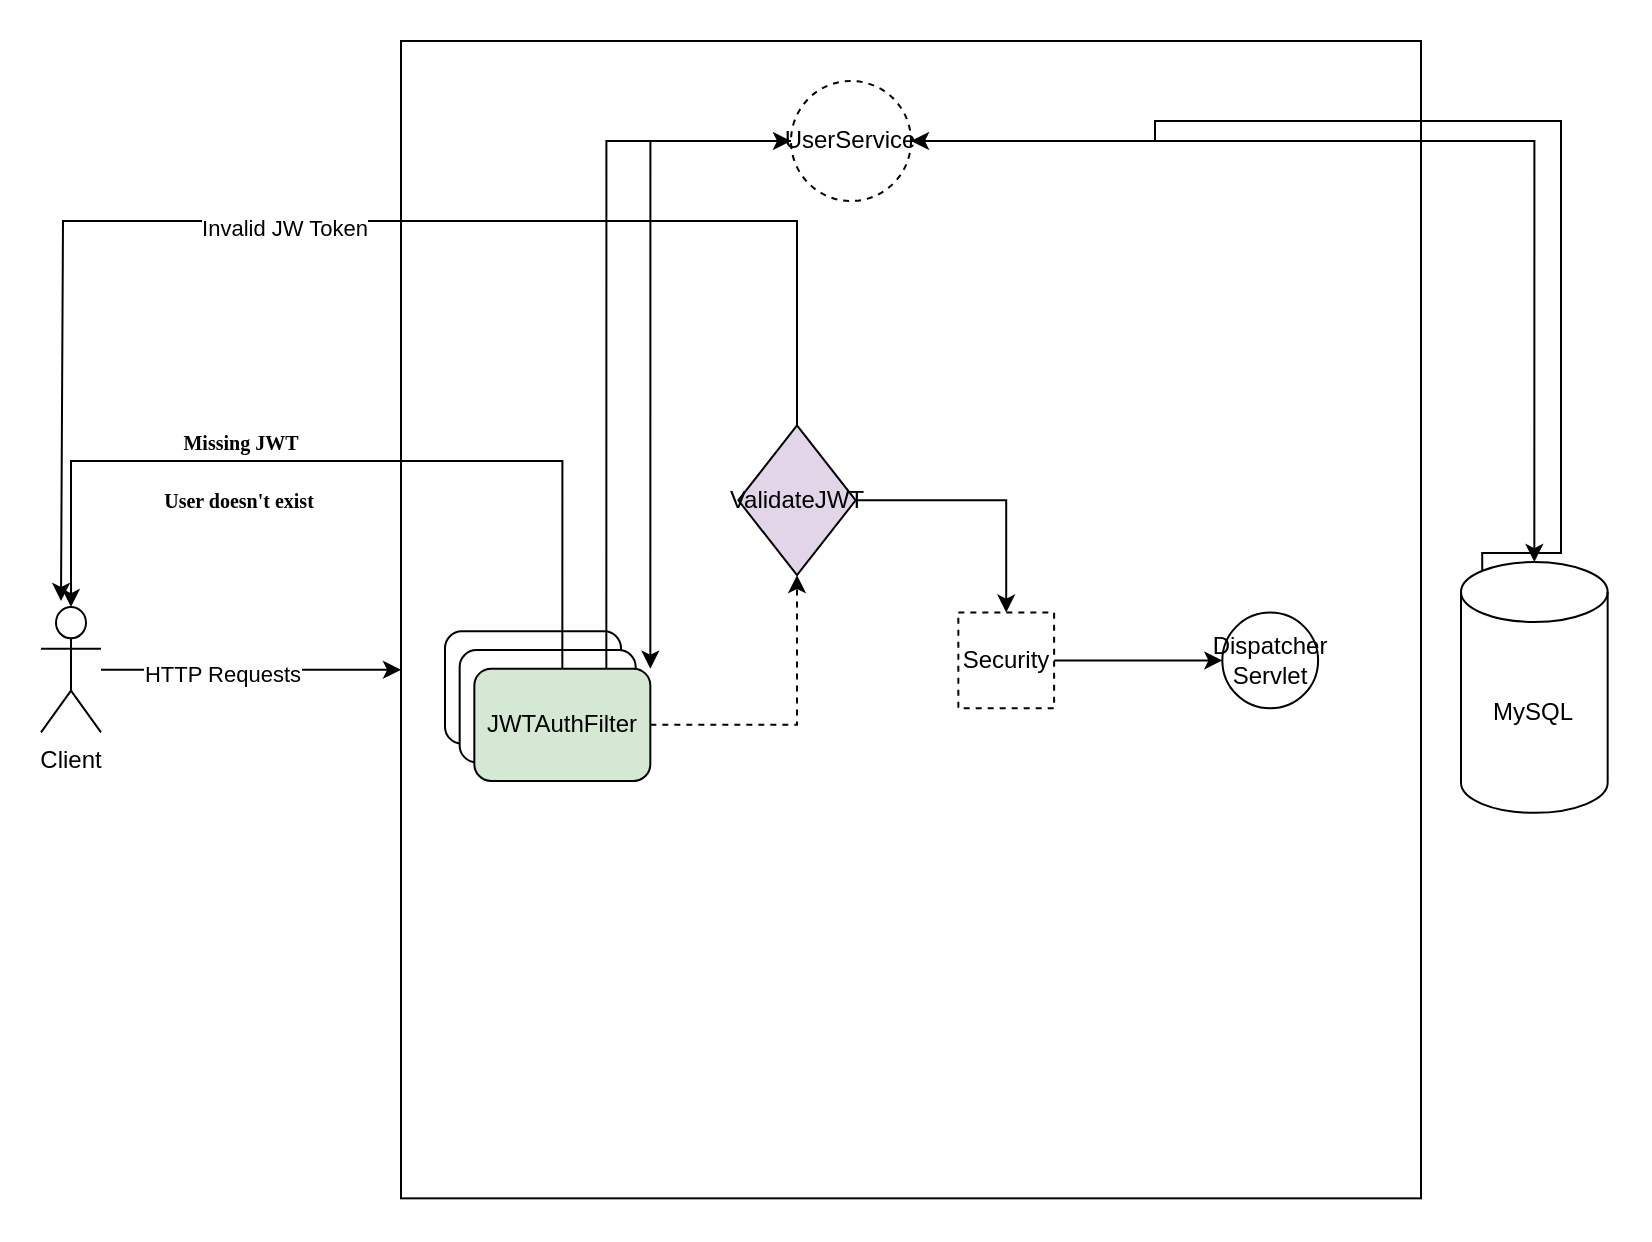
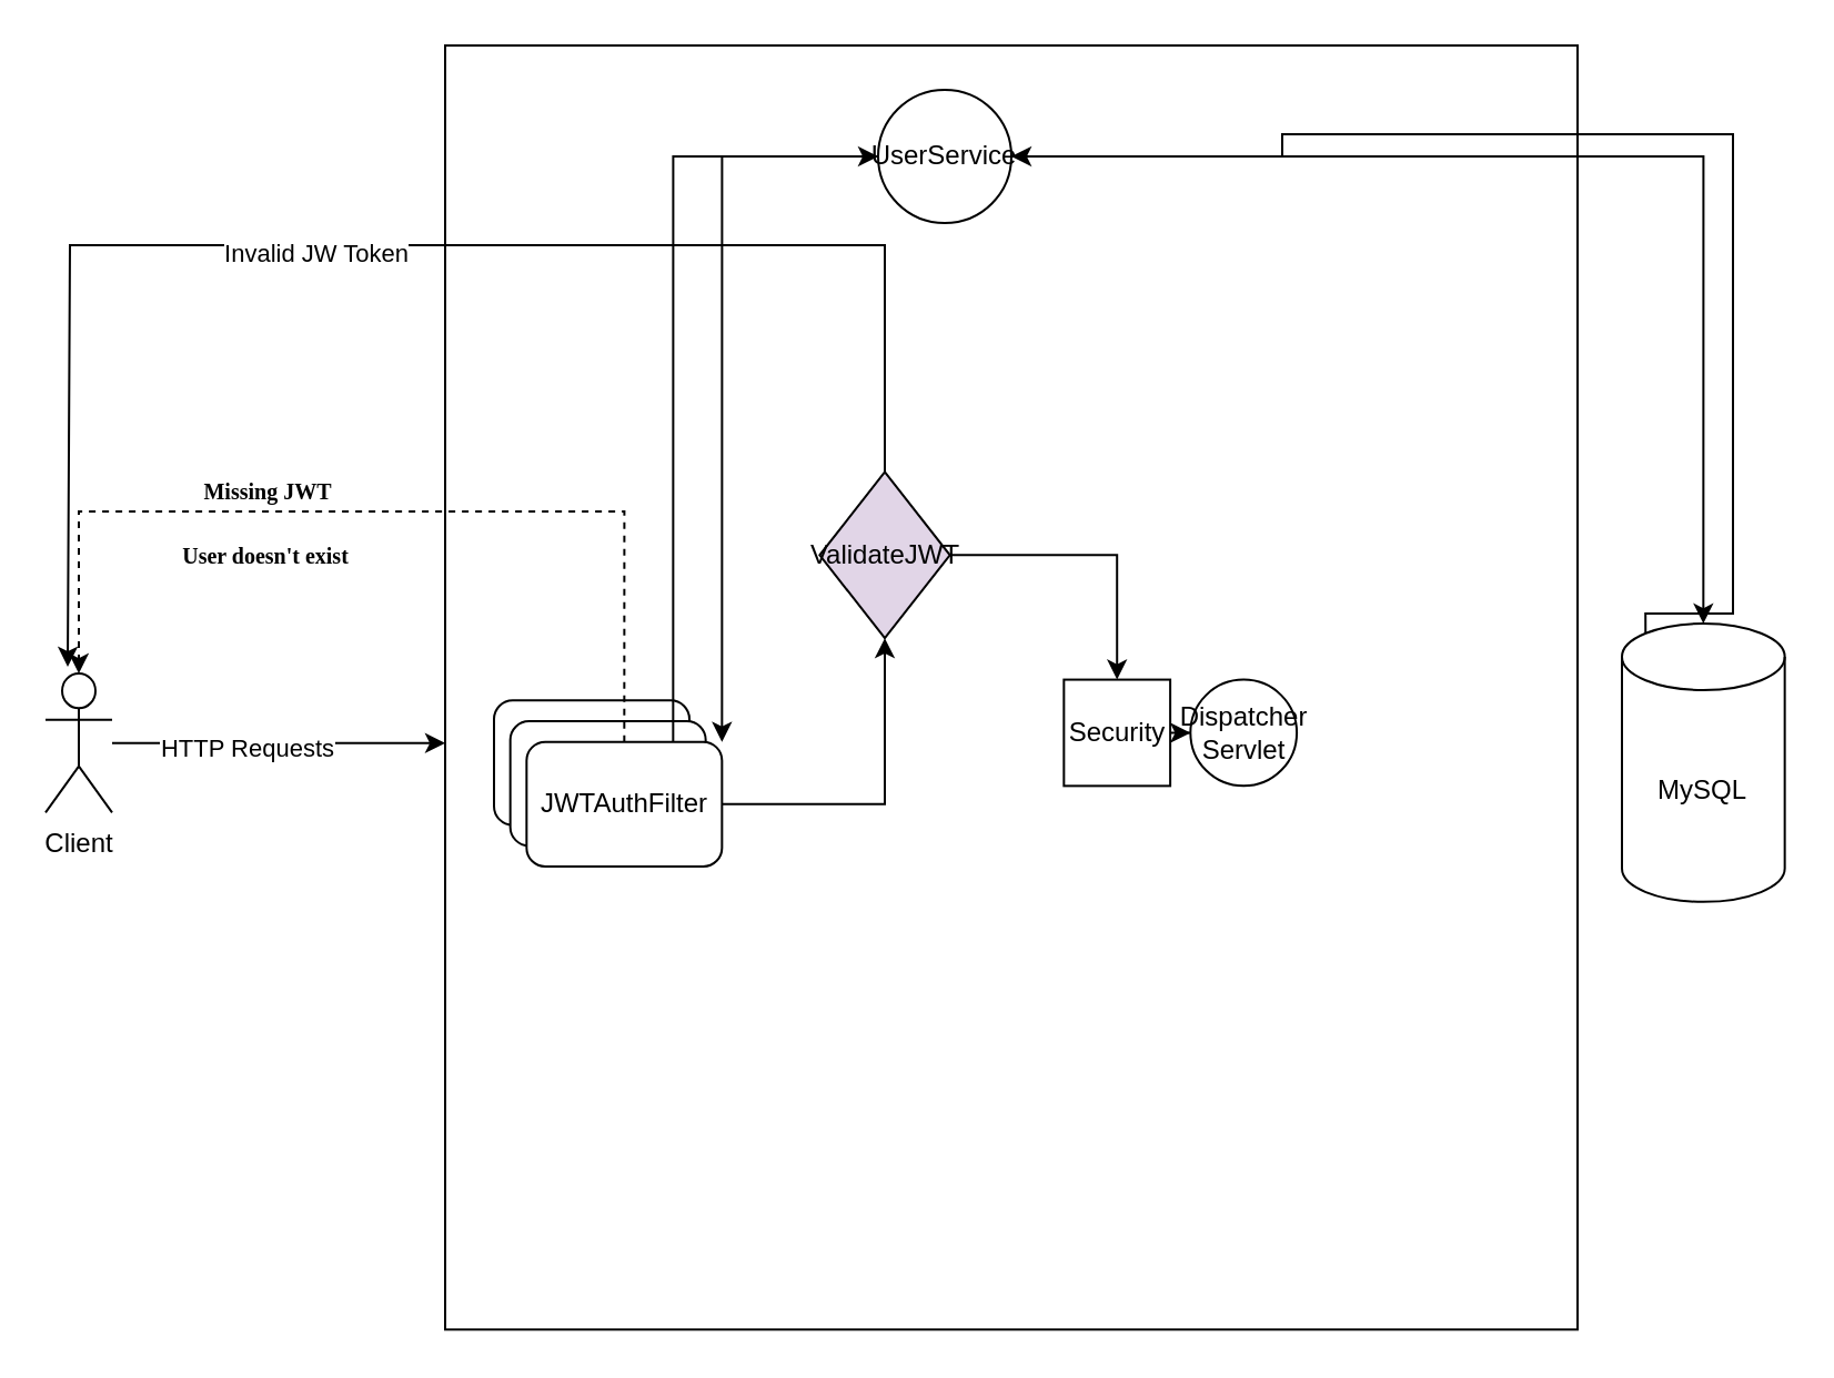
  <mxCell id="0" />
  <mxCell id="1" parent="0" />
  <mxCell id="2" value="MySQL" style="shape=cylinder3;whiteSpace=wrap;html=1;boundedLbl=1;backgroundOutline=1;size=15;" vertex="1" parent="1"><mxGeometry x="730" y="280.505" width="73.333" height="125.417" as="geometry" /></mxCell>
  <mxCell id="3" value="" style="rounded=0;whiteSpace=wrap;html=1;" vertex="1" parent="1"><mxGeometry x="200" y="20" width="510" height="578.67" as="geometry" /></mxCell>
  <mxCell id="4" value="" style="rounded=1;whiteSpace=wrap;html=1;" vertex="1" parent="1"><mxGeometry x="222" y="315.142" width="88" height="56.139" as="geometry" /></mxCell>
  <mxCell id="5" value="" style="rounded=1;whiteSpace=wrap;html=1;" vertex="1" parent="1"><mxGeometry x="229.333" y="324.498" width="88" height="56.139" as="geometry" /></mxCell>
- <mxCell id="6" style="edgeStyle=orthogonalEdgeStyle;rounded=0;orthogonalLoop=1;jettySize=auto;html=1;exitX=1;exitY=0.5;exitDx=0;exitDy=0;entryX=0.5;entryY=1;entryDx=0;entryDy=0;dashed=1;" edge="1" parent="1" source="8" target="14"><mxGeometry relative="1" as="geometry" /></mxCell>
+ <mxCell id="6" style="edgeStyle=orthogonalEdgeStyle;rounded=0;orthogonalLoop=1;jettySize=auto;html=1;exitX=1;exitY=0.5;exitDx=0;exitDy=0;entryX=0.5;entryY=1;entryDx=0;entryDy=0;" edge="1" parent="1" source="8" target="14"><mxGeometry relative="1" as="geometry" /></mxCell>
  <mxCell id="7" style="edgeStyle=orthogonalEdgeStyle;rounded=0;orthogonalLoop=1;jettySize=auto;html=1;exitX=0.75;exitY=0;exitDx=0;exitDy=0;entryX=0;entryY=0.5;entryDx=0;entryDy=0;" edge="1" parent="1" source="8" target="22"><mxGeometry relative="1" as="geometry" /></mxCell>
- <mxCell id="8" value="JWTAuthFilter" style="rounded=1;whiteSpace=wrap;html=1;fillColor=#d5e8d4;" vertex="1" parent="1"><mxGeometry x="236.667" y="333.855" width="88" height="56.139" as="geometry" /></mxCell>
+ <mxCell id="8" value="JWTAuthFilter" style="rounded=1;whiteSpace=wrap;html=1;" vertex="1" parent="1"><mxGeometry x="236.667" y="333.855" width="88" height="56.139" as="geometry" /></mxCell>
  <mxCell id="9" style="edgeStyle=orthogonalEdgeStyle;rounded=0;orthogonalLoop=1;jettySize=auto;html=1;" edge="1" parent="1" source="18"><mxGeometry relative="1" as="geometry"><mxPoint x="21" y="290.991" as="sourcePoint" /><mxPoint x="200" y="334.422" as="targetPoint" /></mxGeometry></mxCell>
  <mxCell id="10" value="HTTP Requests" style="edgeLabel;html=1;align=center;verticalAlign=middle;resizable=0;points=[];" vertex="1" connectable="0" parent="9"><mxGeometry x="-0.264" y="-2" relative="1" as="geometry"><mxPoint x="5" as="offset" /></mxGeometry></mxCell>
  <mxCell id="11" style="edgeStyle=orthogonalEdgeStyle;rounded=0;orthogonalLoop=1;jettySize=auto;html=1;exitX=1;exitY=0.5;exitDx=0;exitDy=0;entryX=0.5;entryY=0;entryDx=0;entryDy=0;" edge="1" parent="1" source="14" target="16"><mxGeometry relative="1" as="geometry" /></mxCell>
  <mxCell id="12" style="edgeStyle=orthogonalEdgeStyle;rounded=0;orthogonalLoop=1;jettySize=auto;html=1;exitX=0.5;exitY=0;exitDx=0;exitDy=0;" edge="1" parent="1" source="14"><mxGeometry relative="1" as="geometry"><mxPoint x="30" y="300" as="targetPoint" /><Array as="points"><mxPoint x="398" y="110" /><mxPoint x="31" y="110" /></Array></mxGeometry></mxCell>
  <mxCell id="13" value="Invalid JW Token" style="edgeLabel;html=1;align=center;verticalAlign=middle;resizable=0;points=[];" vertex="1" connectable="0" parent="12"><mxGeometry x="0.089" y="3" relative="1" as="geometry"><mxPoint as="offset" /></mxGeometry></mxCell>
  <mxCell id="14" value="ValidateJWT" style="rhombus;whiteSpace=wrap;html=1;fillColor=#e1d5e7;" vertex="1" parent="1"><mxGeometry x="368.667" y="212.22" width="58.667" height="74.852" as="geometry" /></mxCell>
  <mxCell id="15" value="" style="edgeStyle=orthogonalEdgeStyle;rounded=0;orthogonalLoop=1;jettySize=auto;html=1;" edge="1" parent="1" source="16" target="17"><mxGeometry relative="1" as="geometry" /></mxCell>
- <mxCell id="16" value="Security" style="whiteSpace=wrap;html=1;aspect=fixed;dashed=1;" vertex="1" parent="1"><mxGeometry x="478.667" y="305.785" width="47.889" height="47.889" as="geometry" /></mxCell>
- <mxCell id="17" value="Dispatcher&lt;div&gt;Servlet&lt;/div&gt;" style="ellipse;whiteSpace=wrap;html=1;aspect=fixed;" vertex="1" parent="1"><mxGeometry x="610.667" y="305.785" width="47.889" height="47.889" as="geometry" /></mxCell>
+ <mxCell id="16" value="Security" style="whiteSpace=wrap;html=1;aspect=fixed;" vertex="1" parent="1"><mxGeometry x="478.667" y="305.785" width="47.889" height="47.889" as="geometry" /></mxCell>
+ <mxCell id="17" value="Dispatcher&lt;div&gt;Servlet&lt;/div&gt;" style="ellipse;whiteSpace=wrap;html=1;aspect=fixed;" vertex="1" parent="1"><mxGeometry x="535.667" y="305.785" width="47.889" height="47.889" as="geometry" /></mxCell>
  <mxCell id="18" value="Client" style="shape=umlActor;verticalLabelPosition=bottom;verticalAlign=top;html=1;outlineConnect=0;" vertex="1" parent="1"><mxGeometry x="20" y="303.005" width="30.0" height="62.667" as="geometry" /></mxCell>
- <mxCell id="19" style="edgeStyle=orthogonalEdgeStyle;rounded=0;orthogonalLoop=1;jettySize=auto;html=1;exitX=0.5;exitY=0;exitDx=0;exitDy=0;entryX=0.5;entryY=0;entryDx=0;entryDy=0;entryPerimeter=0;" edge="1" parent="1" source="8" target="18"><mxGeometry relative="1" as="geometry"><Array as="points"><mxPoint x="281" y="230" /><mxPoint x="35" y="230" /></Array></mxGeometry></mxCell>
+ <mxCell id="19" style="edgeStyle=orthogonalEdgeStyle;rounded=0;orthogonalLoop=1;jettySize=auto;html=1;exitX=0.5;exitY=0;exitDx=0;exitDy=0;entryX=0.5;entryY=0;entryDx=0;entryDy=0;entryPerimeter=0;dashed=1;" edge="1" parent="1" source="8" target="18"><mxGeometry relative="1" as="geometry"><Array as="points"><mxPoint x="281" y="230" /><mxPoint x="35" y="230" /></Array></mxGeometry></mxCell>
  <mxCell id="20" value="&lt;b&gt;&lt;font style=&quot;font-size: 10px;&quot; face=&quot;Lucida Console&quot;&gt;Missing JWT&lt;/font&gt;&lt;/b&gt;&lt;div&gt;&lt;b&gt;&lt;font style=&quot;font-size: 9px;&quot; face=&quot;FUFlgGNEYS975uPJ-Nll&quot;&gt;&lt;br&gt;&lt;/font&gt;&lt;/b&gt;&lt;/div&gt;&lt;div&gt;&lt;b&gt;&lt;font style=&quot;&quot; face=&quot;Lucida Console&quot;&gt;&lt;font style=&quot;font-size: 10px;&quot;&gt;User doesn't exist&lt;/font&gt;&lt;span style=&quot;font-size: 8px;&quot;&gt;&amp;nbsp;&lt;/span&gt;&lt;/font&gt;&lt;/b&gt;&lt;/div&gt;" style="text;html=1;align=center;verticalAlign=middle;resizable=0;points=[];autosize=1;strokeColor=none;fillColor=none;" vertex="1" parent="1"><mxGeometry x="50" y="205" width="140" height="60" as="geometry" /></mxCell>
  <mxCell id="21" style="edgeStyle=orthogonalEdgeStyle;rounded=0;orthogonalLoop=1;jettySize=auto;html=1;exitX=0;exitY=0.5;exitDx=0;exitDy=0;entryX=1;entryY=0;entryDx=0;entryDy=0;" edge="1" parent="1" source="22" target="8"><mxGeometry relative="1" as="geometry" /></mxCell>
- <mxCell id="22" value="UserService" style="ellipse;whiteSpace=wrap;html=1;aspect=fixed;dashed=1;" vertex="1" parent="1"><mxGeometry x="395" y="40" width="60" height="60" as="geometry" /></mxCell>
+ <mxCell id="22" value="UserService" style="ellipse;whiteSpace=wrap;html=1;aspect=fixed;" vertex="1" parent="1"><mxGeometry x="395" y="40" width="60" height="60" as="geometry" /></mxCell>
  <mxCell id="23" style="edgeStyle=orthogonalEdgeStyle;rounded=0;orthogonalLoop=1;jettySize=auto;html=1;exitX=1;exitY=0.5;exitDx=0;exitDy=0;entryX=0.5;entryY=0;entryDx=0;entryDy=0;entryPerimeter=0;" edge="1" parent="1" source="22" target="2"><mxGeometry relative="1" as="geometry" /></mxCell>
  <mxCell id="24" style="edgeStyle=orthogonalEdgeStyle;rounded=0;orthogonalLoop=1;jettySize=auto;html=1;exitX=0.145;exitY=0;exitDx=0;exitDy=4.35;exitPerimeter=0;entryX=1;entryY=0.5;entryDx=0;entryDy=0;" edge="1" parent="1" source="2" target="22"><mxGeometry relative="1" as="geometry"><Array as="points"><mxPoint x="741" y="276" /><mxPoint x="780" y="276" /><mxPoint x="780" y="60" /><mxPoint x="577" y="60" /><mxPoint x="577" y="70" /></Array></mxGeometry></mxCell>
